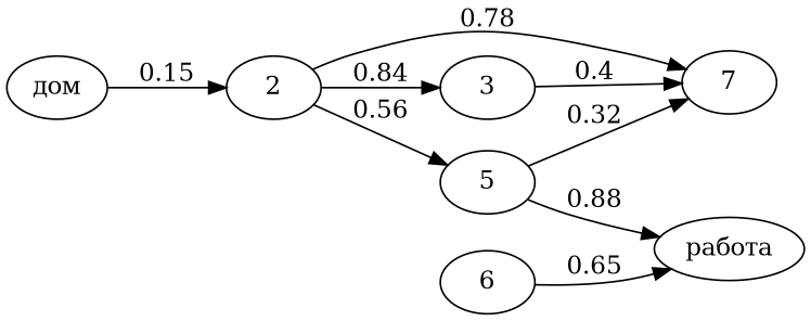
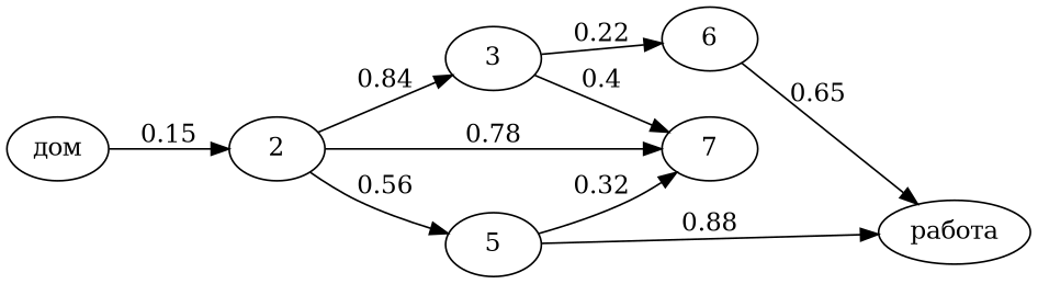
  digraph {
    rankdir=LR
    n1 [label="дом"]
    2
    7
    3
    5
    n6 [label="работа"]
    6
    n1 -> 2 [label=0.15]
    2 -> 7 [label=0.78]
    2 -> 3 [label=0.84]
    2 -> 5 [label=0.56]
    3 -> 7 [label=0.4]
+   3 -> 6 [label=0.22]
    5 -> 7 [label=0.32]
    5 -> n6 [label=0.88]
    6 -> n6 [label=0.65]
  }
